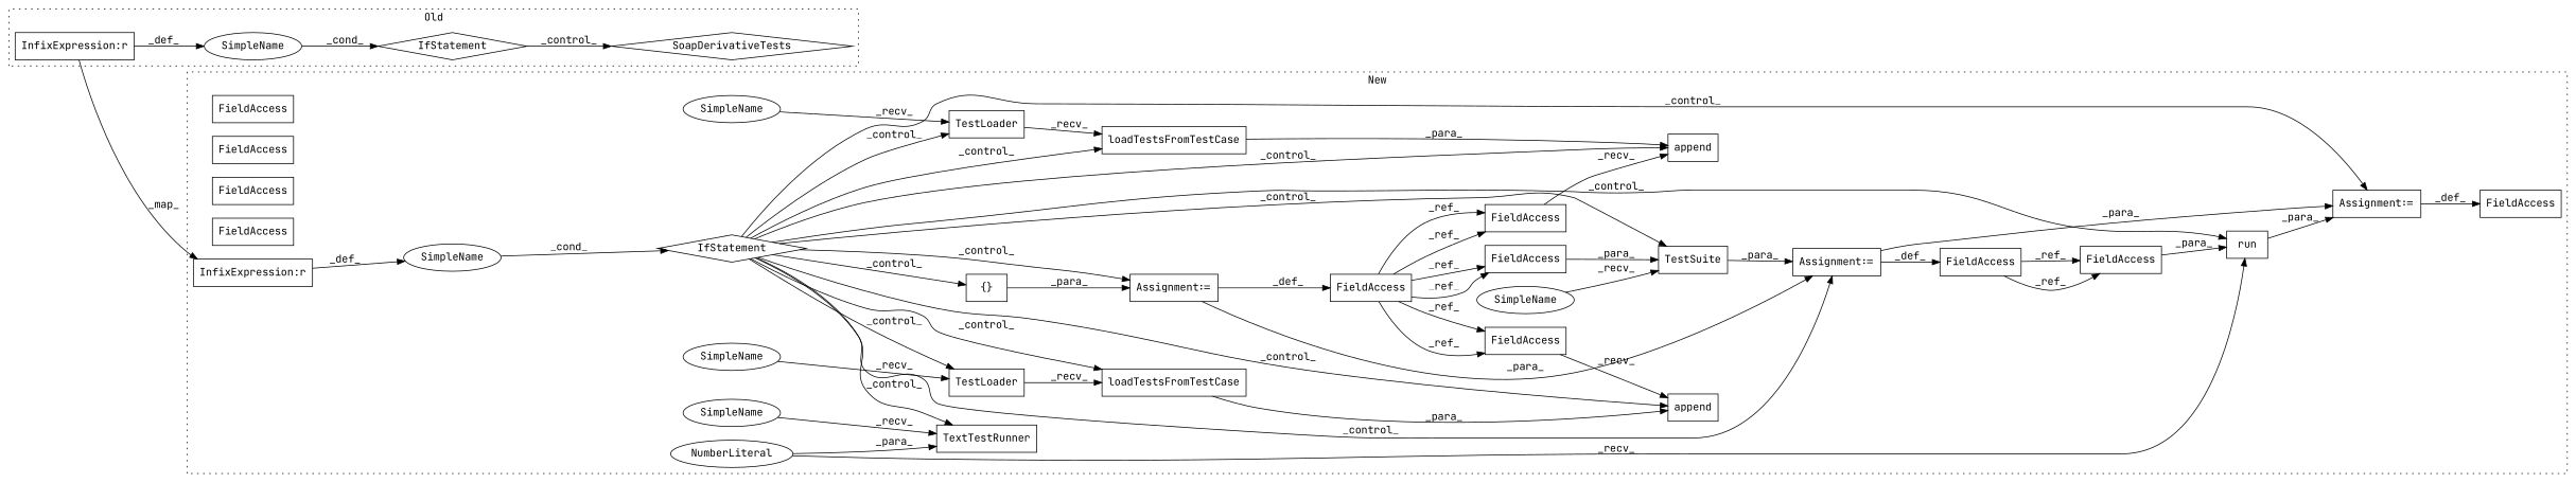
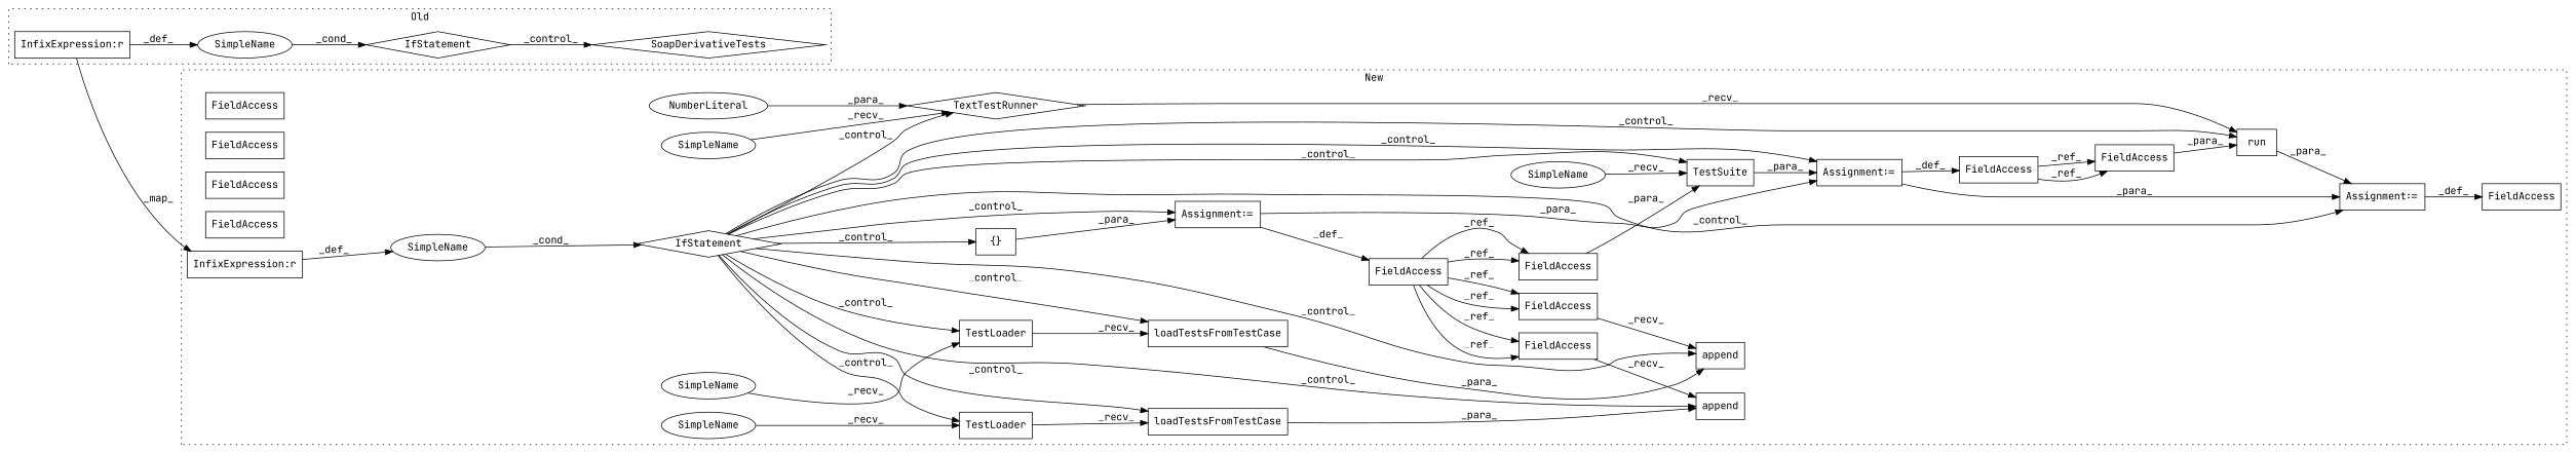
  digraph {
    fontname="JetBrains Mono"
    rankdir=LR
    node [a=22 fontname="JetBrains Mono" l=6 shape=box]
    edge [fontname="JetBrains Mono"]
    n1 [a=32 l=21 label=SoapDerivativeTests s=17560 shape=diamond]
    n2 [a=27 l=4 label="InfixExpression:r" s=17536]
    n3 [a=42 label=SimpleName shape=ellipse l=""]
    n4 [a=25 l="4,2" label=IfStatement s="17524,17550" shape=diamond]
    n5 [a=32 l="4,1" label=run s="18049,18061"]
    n6 [a=4 l=2 label="{}" s=17778]
-   n7 [a=32 l="15,1" label=TextTestRunner s="18031,18047"]
+   n7 [a=32 l="15,1" label=TextTestRunner s="18031,18047" shape=diamond]
    n8 [a=34 l=1 label=NumberLiteral s=18046 shape=ellipse]
    n9 [a=32 l="10,1" label=TestSuite s="17990,18006"]
    n10 [a=32 l=12 label=TestLoader s=17898]
    n11 [a=32 l="22,1" label=loadTestsFromTestCase s="17911,17962"]
    n12 [a=32 l=12 label=TestLoader s=17811]
    n13 [a=32 l="22,1" label=loadTestsFromTestCase s="17824,17865"]
    n14 [label=FieldAccess s=18000]
    n15 [label=FieldAccess s=17747]
    n16 [l=8 label=FieldAccess s=17972]
    n17 [label=FieldAccess s=17875]
    n18 [label=FieldAccess s=17788]
    n19 [l=8 label=FieldAccess s=18053]
    n20 [label=FieldAccess s=18015]
    n21 [a=7 l=1 label="Assignment:=" s=18021]
    n22 [a=7 l=1 label="Assignment:=" s=17753]
    n23 [a=7 l=1 label="Assignment:=" s=17980]
    n24 [a=32 l="7,1" label=append s="17795,17866"]
    n25 [a=27 l=4 label="InfixExpression:r" s=17723]
    n26 [a=25 l="4,2" label=IfStatement s="17711,17737" shape=diamond]
    n27 [a=42 label=SimpleName shape=ellipse l=""]
    n28 [a=32 l="7,1" label=append s="17882,17963"]
    n29 [l=8 label=FieldAccess s=18053]
    n30 [label=FieldAccess s=17875]
    n31 [label=FieldAccess s=18000]
    n32 [label=FieldAccess s=17788]
    n33 [a=42 l=8 label=SimpleName s=17981 shape=ellipse]
    n34 [a=42 l=8 label=SimpleName s=18022 shape=ellipse]
    n35 [a=42 l=8 label=SimpleName s=17889 shape=ellipse]
    n36 [a=42 l=8 label=SimpleName s=17802 shape=ellipse]
    subgraph cluster_1 {
      label=Old
      style=dotted
      n1
      n2
      n3
      n4
    }
    subgraph cluster_2 {
      label=New
      style=dotted
      n5
      n6
      n7
      n8
      n9
      n10
      n11
      n12
      n13
      n14
      n15
      n16
      n17
      n18
      n19
      n20
      n21
      n22
      n23
      n24
      n25
      n26
      n27
      n28
      n29
      n30
      n31
      n32
      n33
      n34
      n35
      n36
    }
    n2 -> n3 [label=_def_]
    n2 -> n25 [label=_map_]
    n3 -> n4 [label=_cond_]
    n4 -> n1 [label=_control_]
    n5 -> n21 [label=_para_]
    n6 -> n22 [label=_para_]
-   n8 -> n5 [label=_recv_]
+   n7 -> n5 [label=_recv_]
    n8 -> n7 [label=_para_]
    n9 -> n23 [label=_para_]
    n10 -> n11 [label=_recv_]
    n11 -> n28 [label=_para_]
    n12 -> n13 [label=_recv_]
    n13 -> n24 [label=_para_]
    n15 -> n30 [label=_ref_]
    n15 -> n30 [label=_ref_]
    n15 -> n31 [label=_ref_]
    n15 -> n31 [label=_ref_]
    n15 -> n32 [label=_ref_]
    n15 -> n32 [label=_ref_]
    n16 -> n29 [label=_ref_]
    n16 -> n29 [label=_ref_]
    n21 -> n20 [label=_def_]
    n22 -> n15 [label=_def_]
    n22 -> n23 [label=_para_]
    n23 -> n16 [label=_def_]
    n23 -> n21 [label=_para_]
    n25 -> n27 [label=_def_]
    n26 -> n5 [label=_control_]
    n26 -> n6 [label=_control_]
    n26 -> n7 [label=_control_]
    n26 -> n9 [label=_control_]
    n26 -> n10 [label=_control_]
    n26 -> n11 [label=_control_]
    n26 -> n12 [label=_control_]
    n26 -> n13 [label=_control_]
    n26 -> n21 [label=_control_]
    n26 -> n22 [label=_control_]
    n26 -> n23 [label=_control_]
    n26 -> n24 [label=_control_]
    n26 -> n28 [label=_control_]
    n27 -> n26 [label=_cond_]
    n29 -> n5 [label=_para_]
    n30 -> n28 [label=_recv_]
    n31 -> n9 [label=_para_]
    n32 -> n24 [label=_recv_]
    n33 -> n9 [label=_recv_]
    n34 -> n7 [label=_recv_]
    n35 -> n10 [label=_recv_]
    n36 -> n12 [label=_recv_]
  }
